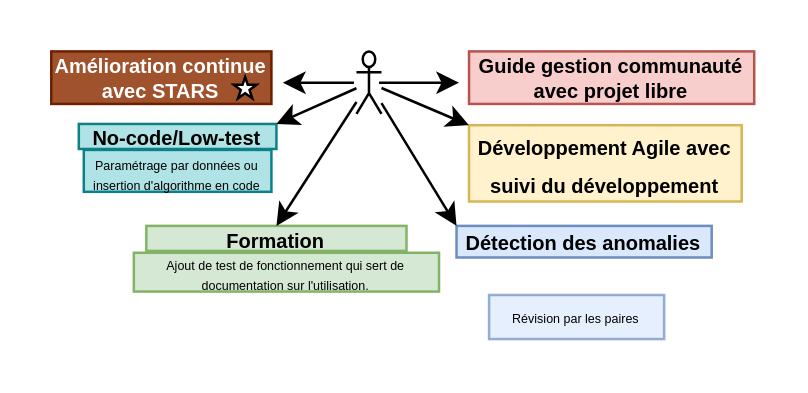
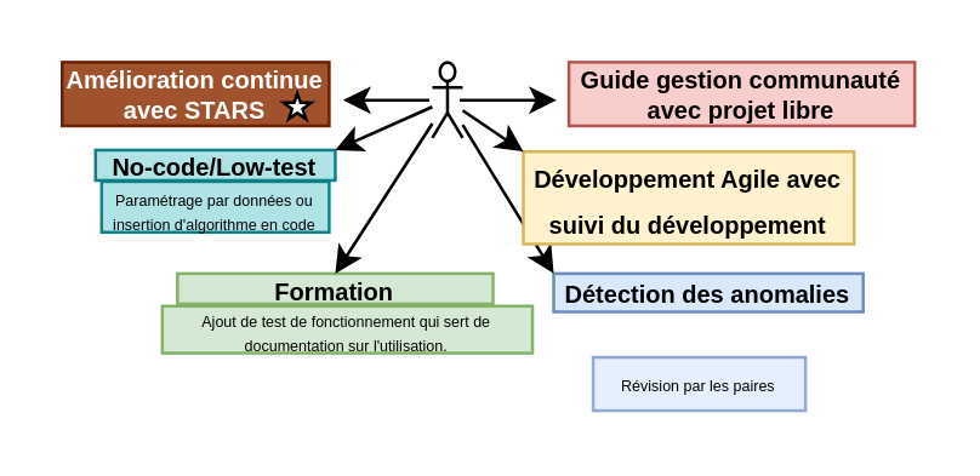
  <mxCell id="0" />
  <mxCell id="1" parent="0" />
  <mxCell id="2" value="&lt;p style=&quot;line-height: 50%;&quot;&gt;&lt;font style=&quot;font-size: 11px;&quot;&gt;&lt;font style=&quot;font-size: 10px;&quot;&gt;&lt;font style=&quot;font-size: 9px;&quot;&gt;&lt;font style=&quot;font-size: 8px;&quot;&gt;&lt;font style=&quot;font-size: 7px;&quot;&gt;&lt;font style=&quot;font-size: 6px;&quot;&gt;&lt;font style=&quot;font-size: 5px;&quot;&gt;Ajout de test de fonctionnement qui sert de documentation sur l'utilisation.&lt;br&gt;&lt;/font&gt;&lt;/font&gt;&lt;/font&gt;&lt;/font&gt;&lt;/font&gt;&lt;/font&gt;&lt;/font&gt;&lt;/p&gt;" style="text;html=1;strokeColor=#82b366;fillColor=#d5e8d4;align=center;verticalAlign=middle;whiteSpace=wrap;rounded=0;" vertex="1" parent="1"><mxGeometry x="53" y="100.5" width="122" height="15.5" as="geometry" /></mxCell>
  <mxCell id="3" style="edgeStyle=orthogonalEdgeStyle;rounded=0;orthogonalLoop=1;jettySize=auto;html=1;entryX=0.991;entryY=0.457;entryDx=0;entryDy=0;entryPerimeter=0;" edge="1" parent="1"><mxGeometry relative="1" as="geometry"><mxPoint x="141" y="32.497" as="sourcePoint" /><mxPoint x="112.56" y="32.312" as="targetPoint" /></mxGeometry></mxCell>
  <mxCell id="4" style="edgeStyle=orthogonalEdgeStyle;rounded=0;orthogonalLoop=1;jettySize=auto;html=1;" edge="1" parent="1"><mxGeometry relative="1" as="geometry"><mxPoint x="183" y="32" as="targetPoint" /><mxPoint x="151" y="32.497" as="sourcePoint" /></mxGeometry></mxCell>
  <mxCell id="5" value="" style="shape=umlActor;verticalLabelPosition=bottom;verticalAlign=top;html=1;outlineConnect=0;" vertex="1" parent="1"><mxGeometry x="142" y="20" width="10" height="25" as="geometry" /></mxCell>
  <mxCell id="6" value="Amélioration continue avec STARS" style="text;html=1;align=center;verticalAlign=middle;whiteSpace=wrap;rounded=0;fontSize=8;fontStyle=1;fillColor=#a0522d;strokeColor=#6D1F00;fontColor=#ffffff;" vertex="1" parent="1"><mxGeometry x="20" y="20" width="88" height="21" as="geometry" /></mxCell>
  <mxCell id="7" value="Guide gestion communauté avec projet libre" style="text;html=1;strokeColor=#b85450;fillColor=#f8cecc;align=center;verticalAlign=middle;whiteSpace=wrap;rounded=0;fontSize=8;fontStyle=1" vertex="1" parent="1"><mxGeometry x="187" y="20" width="114" height="21" as="geometry" /></mxCell>
  <mxCell id="8" value="&lt;font style=&quot;font-size: 8px;&quot;&gt;Détection des anomalies&lt;/font&gt;" style="text;html=1;strokeColor=#6c8ebf;fillColor=#dae8fc;align=center;verticalAlign=middle;whiteSpace=wrap;rounded=0;fontStyle=1" vertex="1" parent="1"><mxGeometry x="182" y="89.75" width="102" height="12.63" as="geometry" /></mxCell>
  <mxCell id="9" style="rounded=0;orthogonalLoop=1;jettySize=auto;html=1;entryX=0;entryY=0;entryDx=0;entryDy=0;" edge="1" parent="1" source="5" target="8"><mxGeometry relative="1" as="geometry" /></mxCell>
  <mxCell id="10" value="&lt;font style=&quot;font-size: 8px;&quot;&gt;&lt;b&gt;No-code/Low-test&lt;/b&gt;&lt;/font&gt;" style="text;html=1;strokeColor=#0e8088;fillColor=#b0e3e6;align=center;verticalAlign=middle;whiteSpace=wrap;rounded=0;" vertex="1" parent="1"><mxGeometry x="31" y="49" width="79" height="10" as="geometry" /></mxCell>
  <mxCell id="11" style="rounded=0;orthogonalLoop=1;jettySize=auto;html=1;entryX=1;entryY=0;entryDx=0;entryDy=0;" edge="1" parent="1" source="5" target="10"><mxGeometry relative="1" as="geometry" /></mxCell>
- <mxCell id="12" value="&lt;font style=&quot;font-size: 8px;&quot;&gt;&lt;b&gt;Développement Agile avec suivi du développement&lt;/b&gt;&lt;/font&gt;" style="text;html=1;strokeColor=#d6b656;fillColor=#fff2cc;align=center;verticalAlign=middle;whiteSpace=wrap;rounded=0;" vertex="1" parent="1"><mxGeometry x="187" y="49.5" width="109" height="30.5" as="geometry" /></mxCell>
+ <mxCell id="12" value="&lt;font style=&quot;font-size: 8px;&quot;&gt;&lt;b&gt;Développement Agile avec suivi du développement&lt;/b&gt;&lt;/font&gt;" style="text;html=1;strokeColor=#d6b656;fillColor=#fff2cc;align=center;verticalAlign=middle;whiteSpace=wrap;rounded=0;" vertex="1" parent="1"><mxGeometry x="172" y="49.5" width="109" height="30.5" as="geometry" /></mxCell>
  <mxCell id="13" style="rounded=0;orthogonalLoop=1;jettySize=auto;html=1;entryX=0;entryY=0;entryDx=0;entryDy=0;" edge="1" parent="1" source="5" target="12"><mxGeometry relative="1" as="geometry" /></mxCell>
  <mxCell id="14" value="&lt;p style=&quot;line-height: 50%;&quot;&gt;&lt;font style=&quot;font-size: 5px;&quot;&gt;Paramétrage par données ou insertion d'algorithme en code&lt;br&gt;&lt;/font&gt;&lt;/p&gt;" style="text;html=1;strokeColor=#0e8088;fillColor=#b0e3e6;align=center;verticalAlign=middle;whiteSpace=wrap;rounded=0;" vertex="1" parent="1"><mxGeometry x="33" y="59.38" width="75" height="16.75" as="geometry" /></mxCell>
  <mxCell id="15" value="&lt;div&gt;&lt;font style=&quot;font-size: 8px;&quot;&gt;Formation&lt;/font&gt;&lt;/div&gt;" style="text;html=1;strokeColor=#82b366;fillColor=#d5e8d4;align=center;verticalAlign=middle;whiteSpace=wrap;rounded=0;fontStyle=1" vertex="1" parent="1"><mxGeometry x="58" y="89.75" width="104" height="10" as="geometry" /></mxCell>
  <mxCell id="16" style="rounded=0;orthogonalLoop=1;jettySize=auto;html=1;entryX=0.5;entryY=0;entryDx=0;entryDy=0;" edge="1" parent="1" source="5" target="15"><mxGeometry relative="1" as="geometry"><mxPoint x="146" y="45" as="sourcePoint" /></mxGeometry></mxCell>
  <mxCell id="17" value="&lt;p style=&quot;line-height: 30%;&quot;&gt;&lt;font style=&quot;font-size: 5px;&quot;&gt;Révision par les paires&lt;br&gt;&lt;/font&gt;&lt;/p&gt;" style="text;html=1;strokeColor=#6c8ebf;fillColor=#dae8fc;align=center;verticalAlign=middle;whiteSpace=wrap;rounded=0;opacity=70;" vertex="1" parent="1"><mxGeometry x="195" y="117.38" width="70" height="17.62" as="geometry" /></mxCell>
  <mxCell id="18" value="" style="verticalLabelPosition=bottom;verticalAlign=top;html=1;shape=mxgraph.basic.star" vertex="1" parent="1"><mxGeometry x="93" y="30.25" width="9" height="8.5" as="geometry" /></mxCell>
